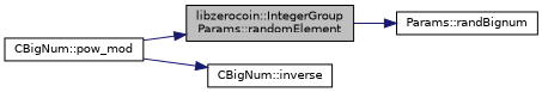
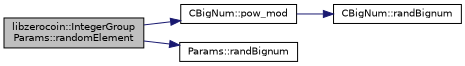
  digraph {
    fontname="DejaVu Sans"
    rankdir=LR
    node [color=black fillcolor=white fontname="DejaVu Sans" fontsize=10 shape=record style=filled]
    edge [color=midnightblue fontname="DejaVu Sans" fontsize=10 labelfontname=Helvetica labelfontsize=10 style=solid]
    n1 [fillcolor=grey75 fontcolor=black height=0.2 label="libzerocoin::IntegerGroup\lParams::randomElement" width=0.4]
    n2 [height=0.2 label="CBigNum::pow_mod" width=0.4]
    n3 [height=0.2 label="Params::randBignum" width=0.4]
-   n4 [height=0.2 label="CBigNum::inverse" width=0.4]
-   n2 -> n1
+   n4 [height=0.2 label="CBigNum::randBignum" width=0.4]
+   n1 -> n2
    n1 -> n3
    n2 -> n4
  }
